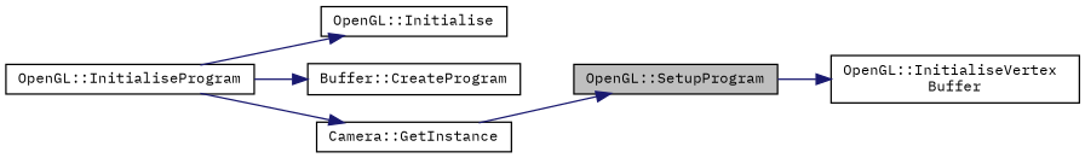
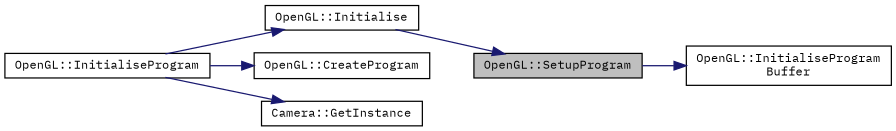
  digraph {
    fontname="IBM Plex Mono"
    rankdir=LR
    node [color=black fillcolor=white fontname="IBM Plex Mono" fontsize=10 shape=record style=filled]
    edge [color=midnightblue fontname="IBM Plex Mono" fontsize=10 labelfontname=Helvetica labelfontsize=10 style=solid]
    n1 [fillcolor=grey75 fontcolor=black height=0.2 label="OpenGL::SetupProgram" width=0.4]
-   n2 [height=0.2 label="OpenGL::InitialiseVertex\lBuffer" width=0.4]
+   n2 [height=0.2 label="OpenGL::InitialiseProgram\lBuffer" width=0.4]
    n3 [height=0.2 label="OpenGL::InitialiseProgram" width=0.4]
    n4 [height=0.2 label="OpenGL::Initialise" width=0.4]
-   n5 [height=0.2 label="Buffer::CreateProgram" width=0.4]
+   n5 [height=0.2 label="OpenGL::CreateProgram" width=0.4]
    n6 [height=0.2 label="Camera::GetInstance" width=0.4]
    n1 -> n2
    n3 -> n4
    n3 -> n5
    n3 -> n6
-   n6 -> n1
+   n4 -> n1
  }
